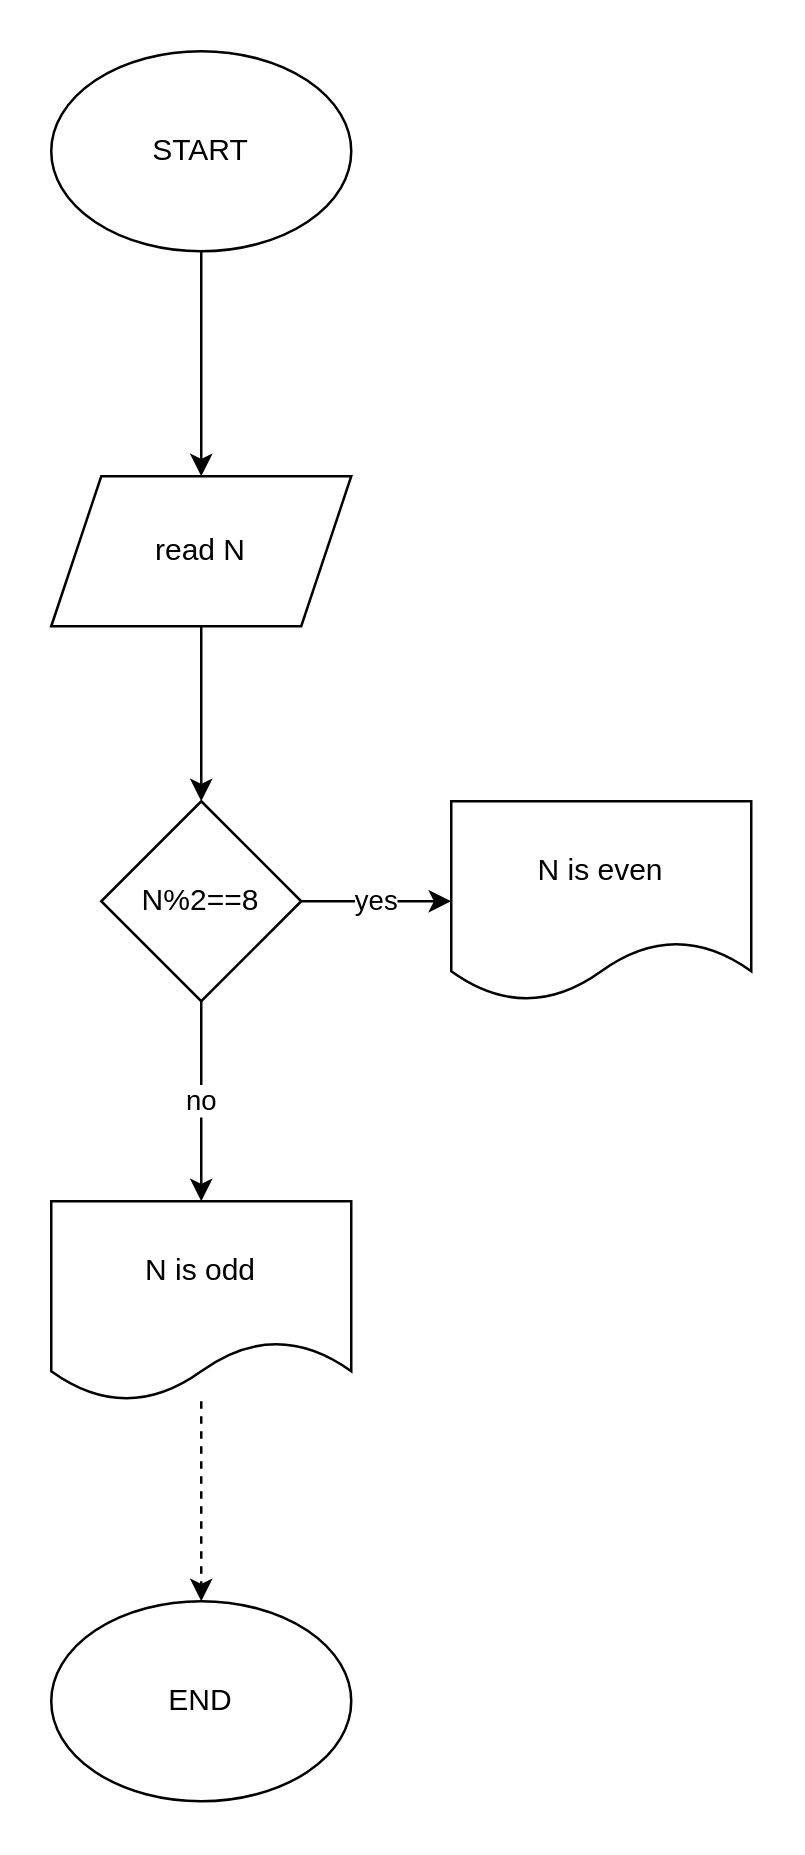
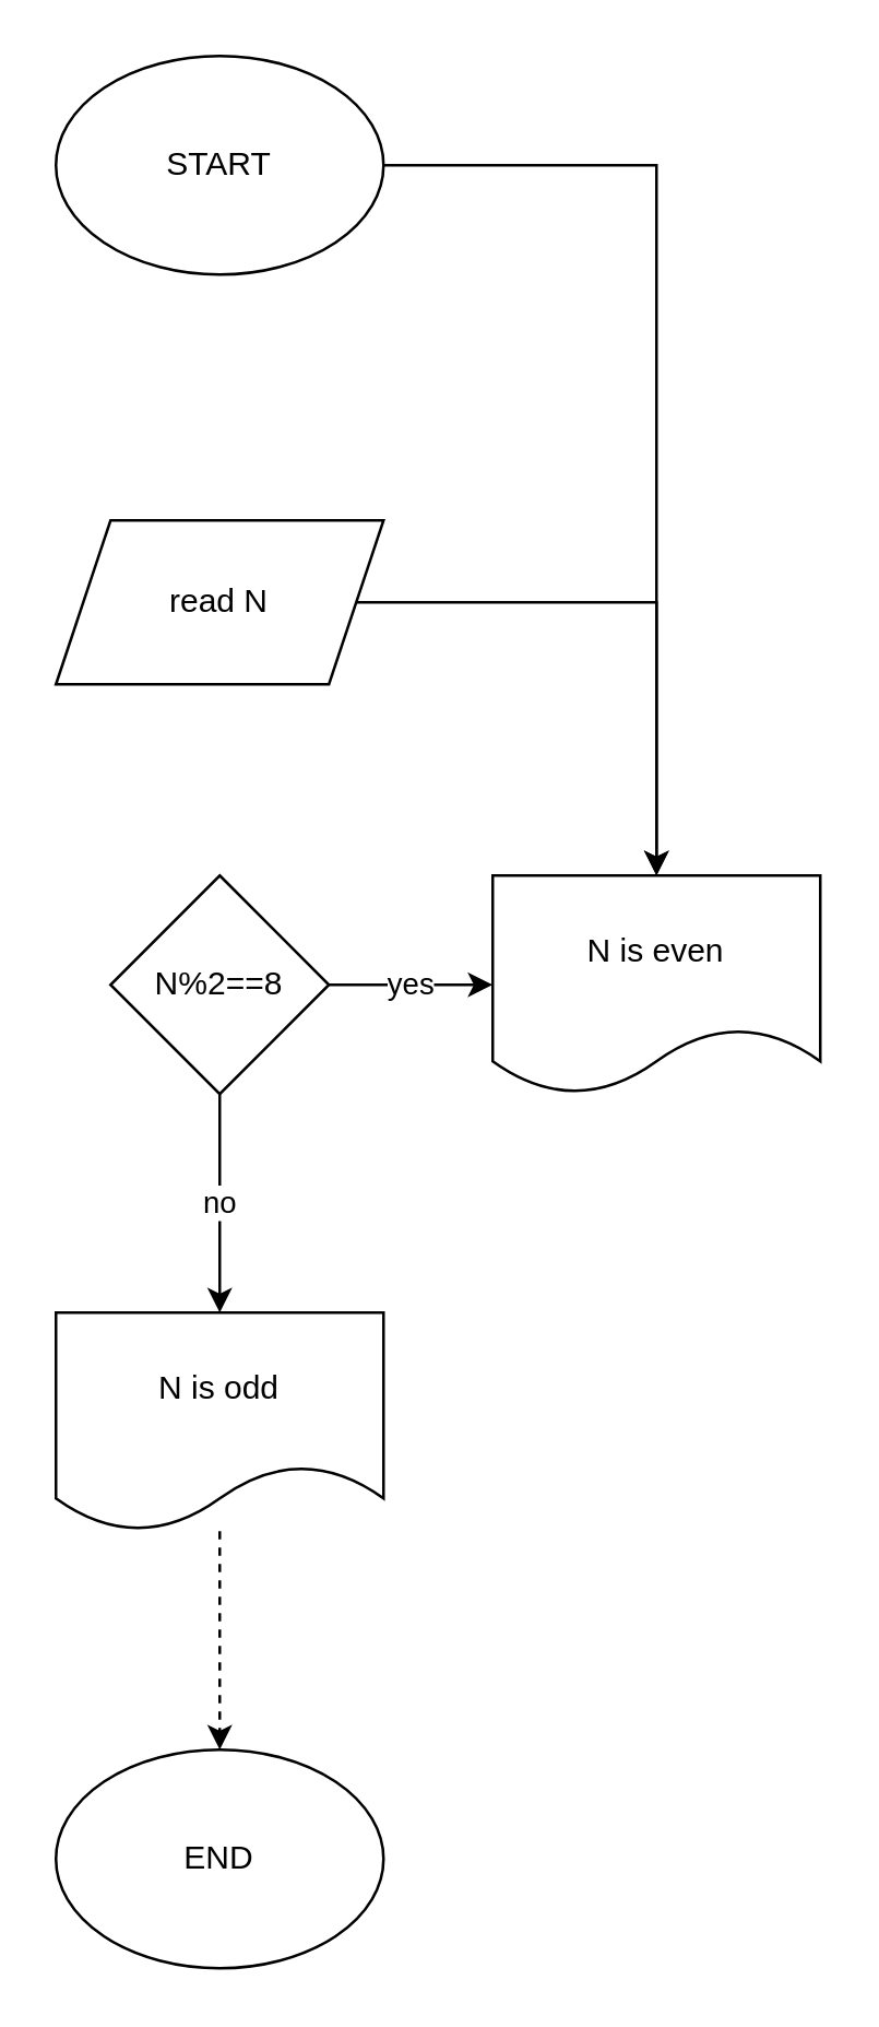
  <mxCell id="0" />
  <mxCell id="1" parent="0" />
- <mxCell id="2" value="" style="edgeStyle=orthogonalEdgeStyle;rounded=0;orthogonalLoop=1;jettySize=auto;html=1;" edge="1" parent="1" source="3" target="5"><mxGeometry relative="1" as="geometry" /></mxCell>
+ <mxCell id="2" value="" style="edgeStyle=orthogonalEdgeStyle;rounded=0;orthogonalLoop=1;jettySize=auto;html=1;" edge="1" parent="1" source="3" target="9"><mxGeometry relative="1" as="geometry" /></mxCell>
  <mxCell id="3" value="START" style="ellipse;whiteSpace=wrap;html=1;" vertex="1" parent="1"><mxGeometry x="20" y="20" width="120" height="80" as="geometry" /></mxCell>
- <mxCell id="4" value="" style="edgeStyle=orthogonalEdgeStyle;rounded=0;orthogonalLoop=1;jettySize=auto;html=1;" edge="1" parent="1" source="5" target="8"><mxGeometry relative="1" as="geometry" /></mxCell>
+ <mxCell id="4" value="" style="edgeStyle=orthogonalEdgeStyle;rounded=0;orthogonalLoop=1;jettySize=auto;html=1;" edge="1" parent="1" source="5" target="9"><mxGeometry relative="1" as="geometry" /></mxCell>
  <mxCell id="5" value="read N" style="shape=parallelogram;perimeter=parallelogramPerimeter;whiteSpace=wrap;html=1;fixedSize=1;" vertex="1" parent="1"><mxGeometry x="20" y="190" width="120" height="60" as="geometry" /></mxCell>
  <mxCell id="6" value="yes" style="edgeStyle=orthogonalEdgeStyle;rounded=0;orthogonalLoop=1;jettySize=auto;html=1;" edge="1" parent="1" source="8" target="9"><mxGeometry relative="1" as="geometry" /></mxCell>
  <mxCell id="7" value="no" style="edgeStyle=orthogonalEdgeStyle;rounded=0;orthogonalLoop=1;jettySize=auto;html=1;" edge="1" parent="1" source="8" target="11"><mxGeometry relative="1" as="geometry" /></mxCell>
  <mxCell id="8" value="N%2==8" style="rhombus;whiteSpace=wrap;html=1;" vertex="1" parent="1"><mxGeometry x="40" y="320" width="80" height="80" as="geometry" /></mxCell>
  <mxCell id="9" value="N is even" style="shape=document;whiteSpace=wrap;html=1;boundedLbl=1;" vertex="1" parent="1"><mxGeometry x="180" y="320" width="120" height="80" as="geometry" /></mxCell>
  <mxCell id="10" value="" style="edgeStyle=orthogonalEdgeStyle;rounded=0;orthogonalLoop=1;jettySize=auto;html=1;dashed=1;" edge="1" parent="1" source="11" target="12"><mxGeometry relative="1" as="geometry" /></mxCell>
  <mxCell id="11" value="N is odd" style="shape=document;whiteSpace=wrap;html=1;boundedLbl=1;" vertex="1" parent="1"><mxGeometry x="20" y="480" width="120" height="80" as="geometry" /></mxCell>
  <mxCell id="12" value="END" style="ellipse;whiteSpace=wrap;html=1;" vertex="1" parent="1"><mxGeometry x="20" y="640" width="120" height="80" as="geometry" /></mxCell>
